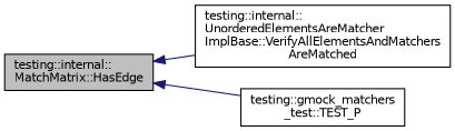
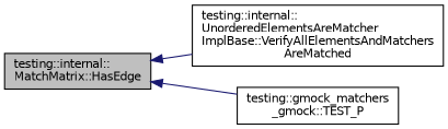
  digraph {
    rankdir=LR
    node [color=black fillcolor=white fontname=Helvetica fontsize=10 shape=record style=filled]
    edge [color=midnightblue dir=back fontname=Helvetica fontsize=10 labelfontname=Helvetica labelfontsize=10 style=solid]
    n1 [fillcolor=grey75 fontcolor=black height=0.2 label="testing::internal::\lMatchMatrix::HasEdge" width=0.4]
    n2 [height=0.2 label="testing::internal::\lUnorderedElementsAreMatcher\lImplBase::VerifyAllElementsAndMatchers\lAreMatched" width=0.4]
-   n3 [height=0.2 label="testing::gmock_matchers\l_test::TEST_P" width=0.4]
+   n3 [height=0.2 label="testing::gmock_matchers\l_gmock::TEST_P" width=0.4]
    n1 -> n2
    n1 -> n3
  }
